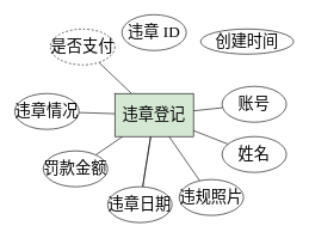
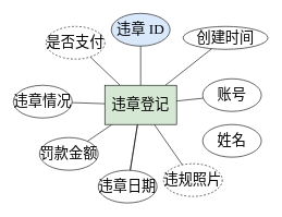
  <mxCell id="0" />
  <mxCell id="1" parent="0" />
+ <mxCell id="2" style="rounded=0;orthogonalLoop=1;jettySize=auto;html=1;endArrow=none;startFill=0;fontFamily=宋体;fontSize=22;" parent="1" source="11" target="14" edge="1"><mxGeometry relative="1" as="geometry" /></mxCell>
  <mxCell id="3" style="rounded=0;orthogonalLoop=1;jettySize=auto;html=1;endArrow=none;startFill=0;fontFamily=宋体;fontSize=22;" parent="1" source="11" target="15" edge="1"><mxGeometry relative="1" as="geometry" /></mxCell>
- <mxCell id="4" style="rounded=0;orthogonalLoop=1;jettySize=auto;html=1;endArrow=none;startFill=0;fontFamily=宋体;fontSize=22;" parent="1" source="11" target="16" edge="1"><mxGeometry relative="1" as="geometry" /></mxCell>
+ <mxCell id="4" style="rounded=0;orthogonalLoop=1;jettySize=auto;html=1;endArrow=none;startFill=0;fontFamily=宋体;fontSize=22;" parent="1" source="11" target="13" edge="1"><mxGeometry relative="1" as="geometry" /></mxCell>
  <mxCell id="5" style="rounded=0;orthogonalLoop=1;jettySize=auto;html=1;endArrow=none;startFill=0;fontFamily=宋体;fontSize=22;" parent="1" source="11" target="17" edge="1"><mxGeometry relative="1" as="geometry" /></mxCell>
  <mxCell id="6" style="rounded=0;orthogonalLoop=1;jettySize=auto;html=1;endArrow=none;startFill=0;fontFamily=宋体;fontSize=22;" parent="1" source="11" target="18" edge="1"><mxGeometry relative="1" as="geometry" /></mxCell>
  <mxCell id="7" style="rounded=0;orthogonalLoop=1;jettySize=auto;html=1;endArrow=none;startFill=0;fontFamily=宋体;fontSize=22;" parent="1" source="11" target="12" edge="1"><mxGeometry relative="1" as="geometry" /></mxCell>
  <mxCell id="8" style="rounded=0;orthogonalLoop=1;jettySize=auto;html=1;endArrow=none;startFill=0;fontFamily=宋体;fontSize=22;" parent="1" source="11" target="19" edge="1"><mxGeometry relative="1" as="geometry" /></mxCell>
  <mxCell id="9" style="rounded=0;orthogonalLoop=1;jettySize=auto;html=1;endArrow=none;startFill=0;fontFamily=宋体;fontSize=22;" parent="1" source="11" target="18" edge="1"><mxGeometry relative="1" as="geometry" /></mxCell>
  <mxCell id="10" style="rounded=0;orthogonalLoop=1;jettySize=auto;html=1;endArrow=none;startFill=0;fontFamily=宋体;fontSize=22;" parent="1" source="11" target="20" edge="1"><mxGeometry relative="1" as="geometry" /></mxCell>
  <mxCell id="11" value="违章登记" style="rounded=0;whiteSpace=wrap;html=1;fontFamily=宋体;fontSize=22;fillColor=#d5e8d4;" parent="1" vertex="1"><mxGeometry x="160" y="130" width="110" height="60" as="geometry" /></mxCell>
  <mxCell id="12" value="&lt;p class=&quot;MsoNormal&quot;&gt;&lt;span&gt;违章情况&lt;/span&gt;&lt;/p&gt;" style="ellipse;whiteSpace=wrap;html=1;fontFamily=宋体;fontSize=22;" parent="1" vertex="1"><mxGeometry x="20" y="130" width="90" height="50" as="geometry" /></mxCell>
- <mxCell id="13" value="&lt;p class=&quot;MsoNormal&quot;&gt;&lt;span&gt;&lt;font face=&quot;宋体&quot;&gt;违章&lt;/font&gt; &lt;font face=&quot;宋体&quot;&gt;ID&lt;/font&gt;&lt;/span&gt;&lt;/p&gt;" style="ellipse;whiteSpace=wrap;html=1;fontFamily=宋体;fontSize=22;" parent="1" vertex="1"><mxGeometry x="170" y="20" width="90" height="50" as="geometry" /></mxCell>
+ <mxCell id="13" value="&lt;p class=&quot;MsoNormal&quot;&gt;&lt;span&gt;&lt;font face=&quot;宋体&quot;&gt;违章&lt;/font&gt; &lt;font face=&quot;宋体&quot;&gt;ID&lt;/font&gt;&lt;/span&gt;&lt;/p&gt;" style="ellipse;whiteSpace=wrap;html=1;fontFamily=宋体;fontSize=22;fillColor=#dae8fc;" parent="1" vertex="1"><mxGeometry x="170" y="20" width="90" height="50" as="geometry" /></mxCell>
  <mxCell id="14" value="&lt;p class=&quot;MsoNormal&quot;&gt;&lt;span&gt;创建时间&lt;/span&gt;&lt;/p&gt;" style="ellipse;whiteSpace=wrap;html=1;fontFamily=宋体;fontSize=22;" parent="1" vertex="1"><mxGeometry x="280" y="40" width="130" height="35" as="geometry" /></mxCell>
  <mxCell id="15" value="&lt;p class=&quot;MsoNormal&quot;&gt;&lt;span&gt;账号&lt;/span&gt;&lt;/p&gt;" style="ellipse;whiteSpace=wrap;html=1;fontFamily=宋体;fontSize=22;" parent="1" vertex="1"><mxGeometry x="310" y="120" width="90" height="50" as="geometry" /></mxCell>
  <mxCell id="16" value="&lt;p class=&quot;MsoNormal&quot;&gt;&lt;span&gt;姓名&lt;/span&gt;&lt;/p&gt;" style="ellipse;whiteSpace=wrap;html=1;fontFamily=宋体;fontSize=22;" parent="1" vertex="1"><mxGeometry x="310" y="190" width="90" height="50" as="geometry" /></mxCell>
- <mxCell id="17" value="&lt;p class=&quot;MsoNormal&quot;&gt;&lt;span&gt;违规照片&lt;/span&gt;&lt;/p&gt;" style="ellipse;whiteSpace=wrap;html=1;fontFamily=宋体;fontSize=22;" parent="1" vertex="1"><mxGeometry x="250" y="250" width="90" height="50" as="geometry" /></mxCell>
+ <mxCell id="17" value="&lt;p class=&quot;MsoNormal&quot;&gt;&lt;span&gt;违规照片&lt;/span&gt;&lt;/p&gt;" style="ellipse;whiteSpace=wrap;html=1;fontFamily=宋体;fontSize=22;dashed=1;" parent="1" vertex="1"><mxGeometry x="250" y="250" width="90" height="50" as="geometry" /></mxCell>
  <mxCell id="18" value="&lt;p class=&quot;MsoNormal&quot;&gt;&lt;span&gt;违章日期&lt;/span&gt;&lt;/p&gt;" style="ellipse;whiteSpace=wrap;html=1;fontFamily=宋体;fontSize=22;" parent="1" vertex="1"><mxGeometry x="150" y="260" width="90" height="50" as="geometry" /></mxCell>
  <mxCell id="19" value="&lt;p class=&quot;MsoNormal&quot;&gt;&lt;span&gt;罚款金额&lt;/span&gt;&lt;/p&gt;" style="ellipse;whiteSpace=wrap;html=1;fontFamily=宋体;fontSize=22;" parent="1" vertex="1"><mxGeometry x="60" y="210" width="90" height="50" as="geometry" /></mxCell>
  <mxCell id="20" value="&lt;p class=&quot;MsoNormal&quot;&gt;&lt;span&gt;是否支付&lt;/span&gt;&lt;/p&gt;" style="ellipse;whiteSpace=wrap;html=1;fontFamily=宋体;fontSize=22;dashed=1;" parent="1" vertex="1"><mxGeometry x="70" y="40" width="90" height="50" as="geometry" /></mxCell>
